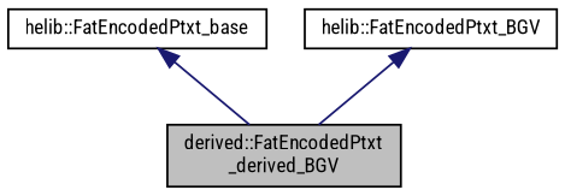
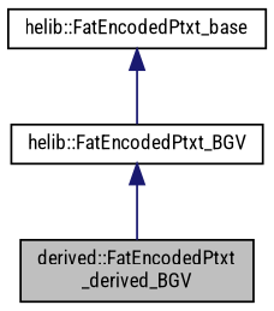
  digraph {
    fontname="Roboto Condensed"
    node [color=black fillcolor=white fontname="Roboto Condensed" fontsize=10 shape=record style=filled]
    edge [color=midnightblue dir=back fontname="Roboto Condensed" fontsize=10 labelfontname=FreeSans labelfontsize=10 style=solid]
    n1 [fillcolor=grey75 fontcolor=black height=0.2 label="derived::FatEncodedPtxt\l_derived_BGV" width=0.4]
    n2 [height=0.2 label="helib::FatEncodedPtxt_base" width=0.4]
    n3 [height=0.2 label="helib::FatEncodedPtxt_BGV" width=0.4]
-   n2 -> n1
+   n2 -> n3
    n3 -> n1
  }
